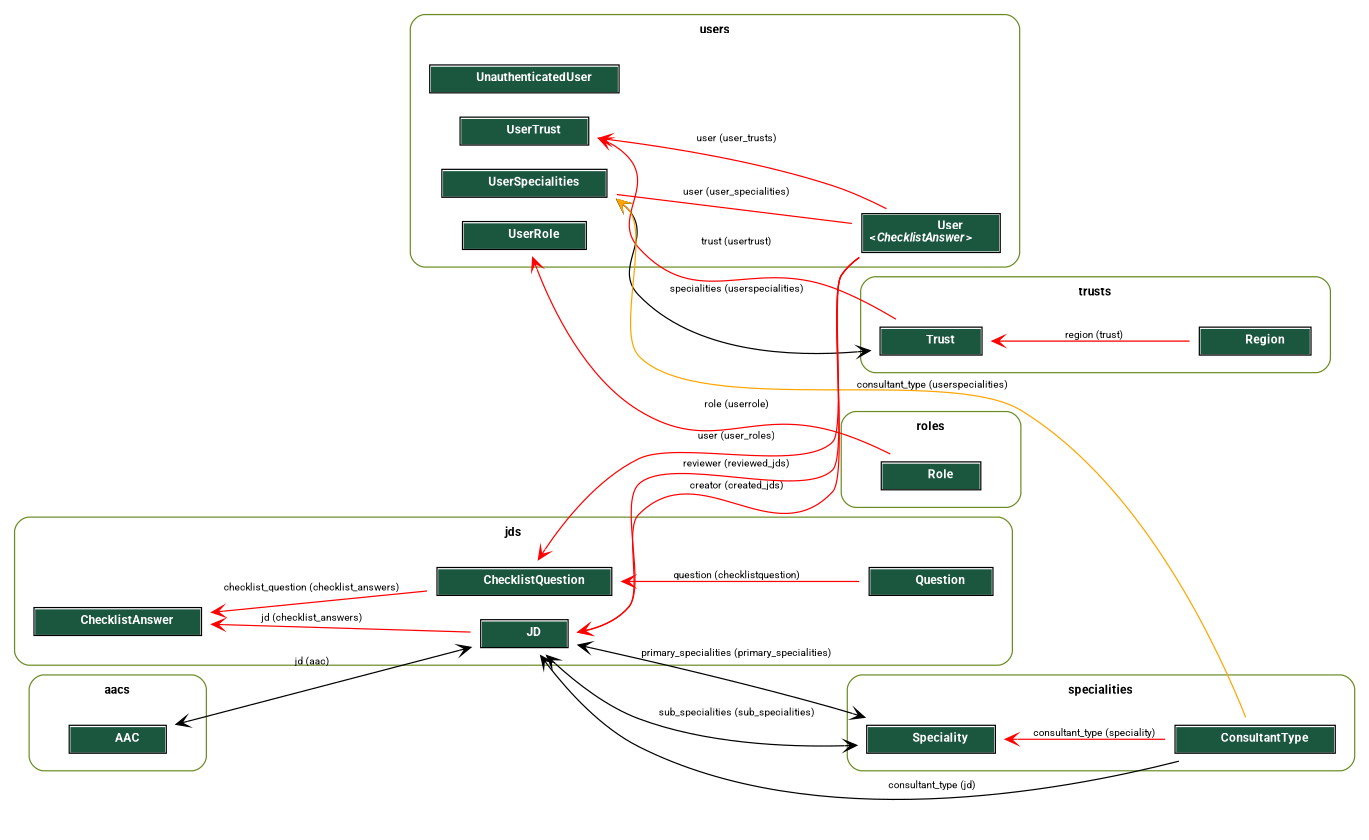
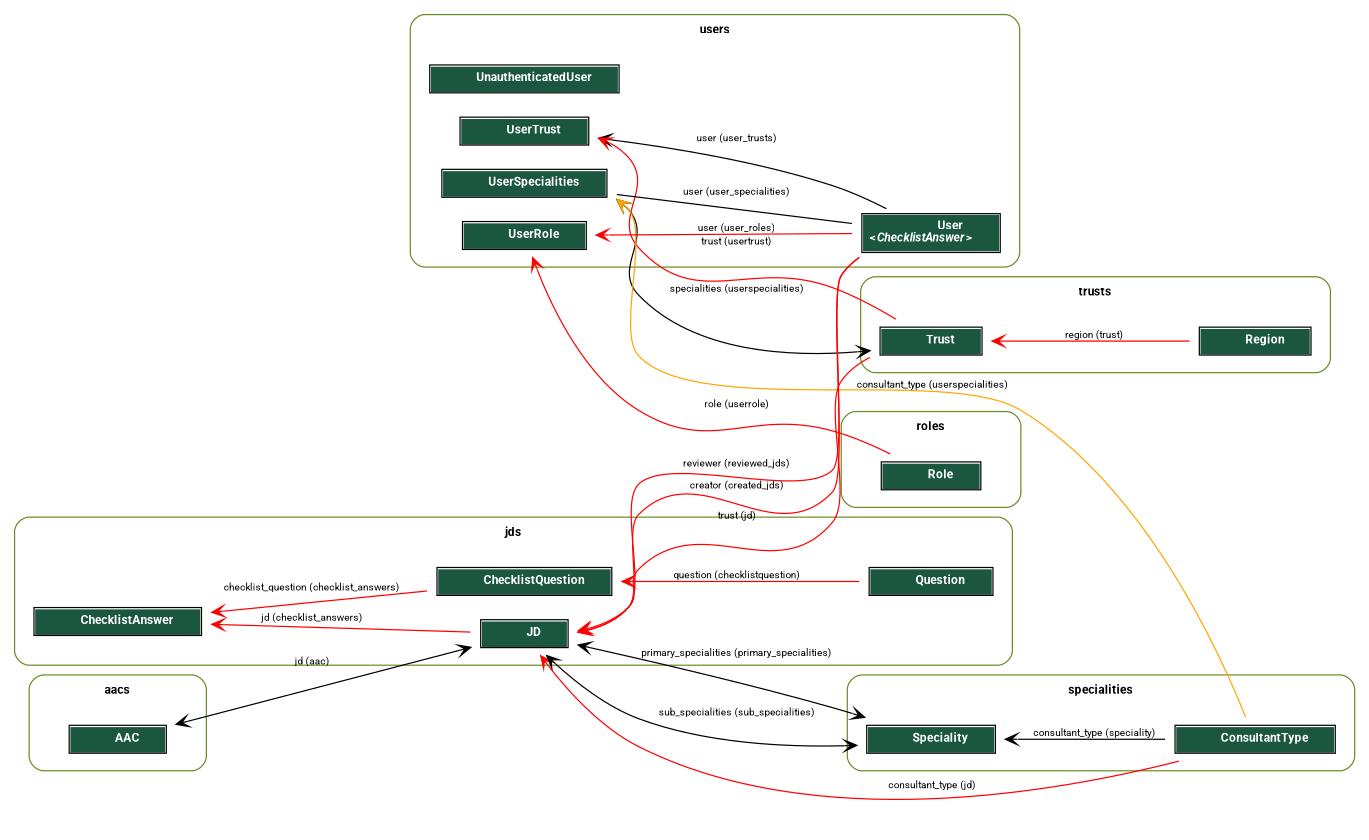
  digraph {
    fontname=Roboto
    fontsize=8
    nodesep=0.1
    rankdir=LR
    ranksep=0.1
    splines=true
    node [fontname=Roboto fontsize=8 shape=plaintext]
    edge [arrowhead=none arrowtail=vee color=red dir=both fontname=Roboto fontsize=8]
    n1 [label=<       <TABLE BGCOLOR="white" BORDER="1" CELLBORDER="0" CELLSPACING="0">       <TR><TD COLSPAN="2" CELLPADDING="5" ALIGN="CENTER" BGCOLOR="#1b563f">       <FONT FACE="Roboto" COLOR="white" POINT-SIZE="10"><B>       UnauthenticatedUser       </B></FONT></TD></TR>            </TABLE>       >]
    n2 [label=<       <TABLE BGCOLOR="white" BORDER="1" CELLBORDER="0" CELLSPACING="0">       <TR><TD COLSPAN="2" CELLPADDING="5" ALIGN="CENTER" BGCOLOR="#1b563f">       <FONT FACE="Roboto" COLOR="white" POINT-SIZE="10"><B>       User<BR/>&lt;<FONT FACE="Roboto"><I>ChecklistAnswer</I></FONT>&gt;       </B></FONT></TD></TR>            </TABLE>       >]
    n3 [label=<       <TABLE BGCOLOR="white" BORDER="1" CELLBORDER="0" CELLSPACING="0">       <TR><TD COLSPAN="2" CELLPADDING="5" ALIGN="CENTER" BGCOLOR="#1b563f">       <FONT FACE="Roboto" COLOR="white" POINT-SIZE="10"><B>       UserTrust       </B></FONT></TD></TR>            </TABLE>       >]
    n4 [label=<       <TABLE BGCOLOR="white" BORDER="1" CELLBORDER="0" CELLSPACING="0">       <TR><TD COLSPAN="2" CELLPADDING="5" ALIGN="CENTER" BGCOLOR="#1b563f">       <FONT FACE="Roboto" COLOR="white" POINT-SIZE="10"><B>       UserSpecialities       </B></FONT></TD></TR>            </TABLE>       >]
    n5 [label=<       <TABLE BGCOLOR="white" BORDER="1" CELLBORDER="0" CELLSPACING="0">       <TR><TD COLSPAN="2" CELLPADDING="5" ALIGN="CENTER" BGCOLOR="#1b563f">       <FONT FACE="Roboto" COLOR="white" POINT-SIZE="10"><B>       UserRole       </B></FONT></TD></TR>            </TABLE>       >]
    n6 [label=<       <TABLE BGCOLOR="white" BORDER="1" CELLBORDER="0" CELLSPACING="0">       <TR><TD COLSPAN="2" CELLPADDING="5" ALIGN="CENTER" BGCOLOR="#1b563f">       <FONT FACE="Roboto" COLOR="white" POINT-SIZE="10"><B>       Region       </B></FONT></TD></TR>            </TABLE>       >]
    n7 [label=<       <TABLE BGCOLOR="white" BORDER="1" CELLBORDER="0" CELLSPACING="0">       <TR><TD COLSPAN="2" CELLPADDING="5" ALIGN="CENTER" BGCOLOR="#1b563f">       <FONT FACE="Roboto" COLOR="white" POINT-SIZE="10"><B>       Trust       </B></FONT></TD></TR>            </TABLE>       >]
    n8 [label=<       <TABLE BGCOLOR="white" BORDER="1" CELLBORDER="0" CELLSPACING="0">       <TR><TD COLSPAN="2" CELLPADDING="5" ALIGN="CENTER" BGCOLOR="#1b563f">       <FONT FACE="Roboto" COLOR="white" POINT-SIZE="10"><B>       Role       </B></FONT></TD></TR>            </TABLE>       >]
    n9 [label=<       <TABLE BGCOLOR="white" BORDER="1" CELLBORDER="0" CELLSPACING="0">       <TR><TD COLSPAN="2" CELLPADDING="5" ALIGN="CENTER" BGCOLOR="#1b563f">       <FONT FACE="Roboto" COLOR="white" POINT-SIZE="10"><B>       ConsultantType       </B></FONT></TD></TR>            </TABLE>       >]
    n10 [label=<       <TABLE BGCOLOR="white" BORDER="1" CELLBORDER="0" CELLSPACING="0">       <TR><TD COLSPAN="2" CELLPADDING="5" ALIGN="CENTER" BGCOLOR="#1b563f">       <FONT FACE="Roboto" COLOR="white" POINT-SIZE="10"><B>       Speciality       </B></FONT></TD></TR>            </TABLE>       >]
    n11 [label=<       <TABLE BGCOLOR="white" BORDER="1" CELLBORDER="0" CELLSPACING="0">       <TR><TD COLSPAN="2" CELLPADDING="5" ALIGN="CENTER" BGCOLOR="#1b563f">       <FONT FACE="Roboto" COLOR="white" POINT-SIZE="10"><B>       JD       </B></FONT></TD></TR>            </TABLE>       >]
    n12 [label=<       <TABLE BGCOLOR="white" BORDER="1" CELLBORDER="0" CELLSPACING="0">       <TR><TD COLSPAN="2" CELLPADDING="5" ALIGN="CENTER" BGCOLOR="#1b563f">       <FONT FACE="Roboto" COLOR="white" POINT-SIZE="10"><B>       Question       </B></FONT></TD></TR>            </TABLE>       >]
    n13 [label=<       <TABLE BGCOLOR="white" BORDER="1" CELLBORDER="0" CELLSPACING="0">       <TR><TD COLSPAN="2" CELLPADDING="5" ALIGN="CENTER" BGCOLOR="#1b563f">       <FONT FACE="Roboto" COLOR="white" POINT-SIZE="10"><B>       ChecklistQuestion       </B></FONT></TD></TR>            </TABLE>       >]
    n14 [label=<       <TABLE BGCOLOR="white" BORDER="1" CELLBORDER="0" CELLSPACING="0">       <TR><TD COLSPAN="2" CELLPADDING="5" ALIGN="CENTER" BGCOLOR="#1b563f">       <FONT FACE="Roboto" COLOR="white" POINT-SIZE="10"><B>       ChecklistAnswer       </B></FONT></TD></TR>            </TABLE>       >]
    n15 [label=<       <TABLE BGCOLOR="white" BORDER="1" CELLBORDER="0" CELLSPACING="0">       <TR><TD COLSPAN="2" CELLPADDING="5" ALIGN="CENTER" BGCOLOR="#1b563f">       <FONT FACE="Roboto" COLOR="white" POINT-SIZE="10"><B>       AAC       </B></FONT></TD></TR>            </TABLE>       >]
    subgraph cluster_1 {
      color=olivedrab4
      label=<           <TABLE BORDER="0" CELLBORDER="0" CELLSPACING="0">           <TR><TD COLSPAN="2" CELLPADDING="4" ALIGN="CENTER">           <FONT FACE="Roboto" COLOR="Black" POINT-SIZE="10">           <B>users</B>           </FONT>           </TD></TR>           </TABLE>           >
      style=rounded
      n1
      n2
      n3
      n4
      n5
    }
    subgraph cluster_2 {
      color=olivedrab4
      label=<           <TABLE BORDER="0" CELLBORDER="0" CELLSPACING="0">           <TR><TD COLSPAN="2" CELLPADDING="4" ALIGN="CENTER">           <FONT FACE="Roboto" COLOR="Black" POINT-SIZE="10">           <B>trusts</B>           </FONT>           </TD></TR>           </TABLE>           >
      style=rounded
      n6
      n7
    }
    subgraph cluster_3 {
      color=olivedrab4
      label=<           <TABLE BORDER="0" CELLBORDER="0" CELLSPACING="0">           <TR><TD COLSPAN="2" CELLPADDING="4" ALIGN="CENTER">           <FONT FACE="Roboto" COLOR="Black" POINT-SIZE="10">           <B>roles</B>           </FONT>           </TD></TR>           </TABLE>           >
      style=rounded
      n8
    }
    subgraph cluster_4 {
      color=olivedrab4
      label=<           <TABLE BORDER="0" CELLBORDER="0" CELLSPACING="0">           <TR><TD COLSPAN="2" CELLPADDING="4" ALIGN="CENTER">           <FONT FACE="Roboto" COLOR="Black" POINT-SIZE="10">           <B>specialities</B>           </FONT>           </TD></TR>           </TABLE>           >
      style=rounded
      n9
      n10
    }
    subgraph cluster_5 {
      color=olivedrab4
      label=<           <TABLE BORDER="0" CELLBORDER="0" CELLSPACING="0">           <TR><TD COLSPAN="2" CELLPADDING="4" ALIGN="CENTER">           <FONT FACE="Roboto" COLOR="Black" POINT-SIZE="10">           <B>jds</B>           </FONT>           </TD></TR>           </TABLE>           >
      style=rounded
      n11
      n12
      n13
      n14
    }
    subgraph cluster_6 {
      color=olivedrab4
      label=<           <TABLE BORDER="0" CELLBORDER="0" CELLSPACING="0">           <TR><TD COLSPAN="2" CELLPADDING="4" ALIGN="CENTER">           <FONT FACE="Roboto" COLOR="Black" POINT-SIZE="10">           <B>aacs</B>           </FONT>           </TD></TR>           </TABLE>           >
      style=rounded
      n15
    }
-   n3 -> n2 [label=" user (user_trusts)"]
+   n3 -> n2 [color=black label=" user (user_trusts)"]
    n3 -> n7 [label=" trust (usertrust)"]
-   n4 -> n2 [arrowtail=none label=" user (user_specialities)"]
+   n4 -> n2 [arrowtail=none color=black label=" user (user_specialities)"]
    n4 -> n7 [arrowhead=vee label=" specialities (userspecialities)" color=""]
    n4 -> n9 [color=orange label=" consultant_type (userspecialities)"]
-   n13 -> n2 [label=" user (user_roles)"]
+   n5 -> n2 [label=" user (user_roles)"]
    n5 -> n8 [label=" role (userrole)"]
    n7 -> n6 [label=" region (trust)"]
-   n10 -> n9 [label=" consultant_type (speciality)"]
+   n10 -> n9 [color=black label=" consultant_type (speciality)"]
    n11 -> n2 [label=" creator (created_jds)"]
    n11 -> n2 [label=" reviewer (reviewed_jds)"]
-   n11 -> n9 [color=black label=" consultant_type (jd)"]
+   n11 -> n7 [label=" trust (jd)"]
+   n11 -> n9 [label=" consultant_type (jd)"]
    n11 -> n10 [arrowhead=vee label=" primary_specialities (primary_specialities)" color=""]
    n11 -> n10 [arrowhead=vee label=" sub_specialities (sub_specialities)" color=""]
    n13 -> n12 [label=" question (checklistquestion)"]
    n14 -> n11 [label=" jd (checklist_answers)"]
    n14 -> n13 [label=" checklist_question (checklist_answers)"]
    n15 -> n11 [arrowhead=vee label=" jd (aac)" color=""]
  }
